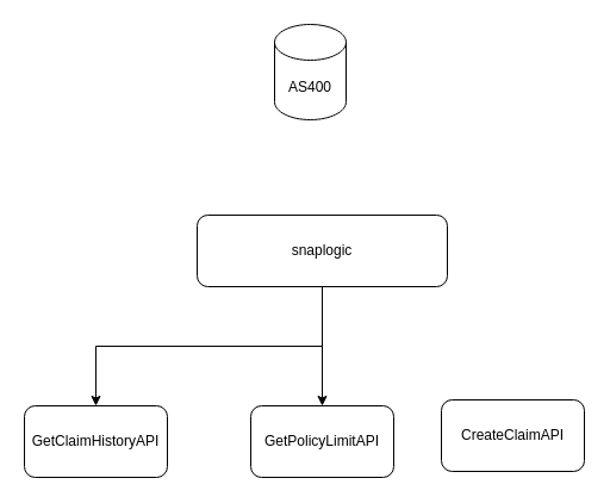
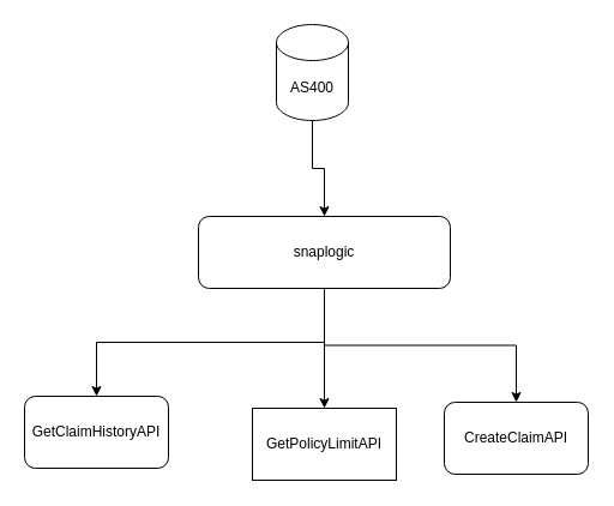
  <mxCell id="0" />
  <mxCell id="1" parent="0" />
+ <mxCell id="2" style="edgeStyle=orthogonalEdgeStyle;rounded=0;orthogonalLoop=1;jettySize=auto;html=1;exitX=0.5;exitY=1;exitDx=0;exitDy=0;exitPerimeter=0;entryX=0.5;entryY=0;entryDx=0;entryDy=0;" edge="1" parent="1" source="3" target="7"><mxGeometry relative="1" as="geometry" /></mxCell>
  <mxCell id="3" value="AS400" style="shape=cylinder3;whiteSpace=wrap;html=1;boundedLbl=1;backgroundOutline=1;size=15;" vertex="1" parent="1"><mxGeometry x="230" y="20" width="60" height="80" as="geometry" /></mxCell>
  <mxCell id="4" style="edgeStyle=orthogonalEdgeStyle;rounded=0;orthogonalLoop=1;jettySize=auto;html=1;exitX=0.5;exitY=1;exitDx=0;exitDy=0;entryX=0.5;entryY=0;entryDx=0;entryDy=0;" edge="1" parent="1" source="7" target="8"><mxGeometry relative="1" as="geometry" /></mxCell>
  <mxCell id="5" style="edgeStyle=orthogonalEdgeStyle;rounded=0;orthogonalLoop=1;jettySize=auto;html=1;exitX=0.5;exitY=1;exitDx=0;exitDy=0;" edge="1" parent="1" source="7" target="9"><mxGeometry relative="1" as="geometry" /></mxCell>
+ <mxCell id="6" style="edgeStyle=orthogonalEdgeStyle;rounded=0;orthogonalLoop=1;jettySize=auto;html=1;exitX=0.5;exitY=1;exitDx=0;exitDy=0;entryX=0.5;entryY=0;entryDx=0;entryDy=0;" edge="1" parent="1" source="7" target="10"><mxGeometry relative="1" as="geometry" /></mxCell>
  <mxCell id="7" value="snaplogic" style="rounded=1;whiteSpace=wrap;html=1;" vertex="1" parent="1"><mxGeometry x="165" y="180" width="210" height="60" as="geometry" /></mxCell>
- <mxCell id="8" value="GetClaimHistoryAPI" style="rounded=1;whiteSpace=wrap;html=1;" vertex="1" parent="1"><mxGeometry x="20" y="340" width="120" height="60" as="geometry" /></mxCell>
- <mxCell id="9" value="GetPolicyLimitAPI" style="rounded=1;whiteSpace=wrap;html=1;" vertex="1" parent="1"><mxGeometry x="210" y="340" width="120" height="60" as="geometry" /></mxCell>
+ <mxCell id="8" value="GetClaimHistoryAPI" style="rounded=1;whiteSpace=wrap;html=1;" vertex="1" parent="1"><mxGeometry x="20" y="330" width="120" height="60" as="geometry" /></mxCell>
+ <mxCell id="9" value="GetPolicyLimitAPI" style="whiteSpace=wrap;html=1;rounded=0;" vertex="1" parent="1"><mxGeometry x="210" y="340" width="120" height="60" as="geometry" /></mxCell>
  <mxCell id="10" value="CreateClaimAPI" style="rounded=1;whiteSpace=wrap;html=1;" vertex="1" parent="1"><mxGeometry x="370" y="335" width="120" height="60" as="geometry" /></mxCell>
